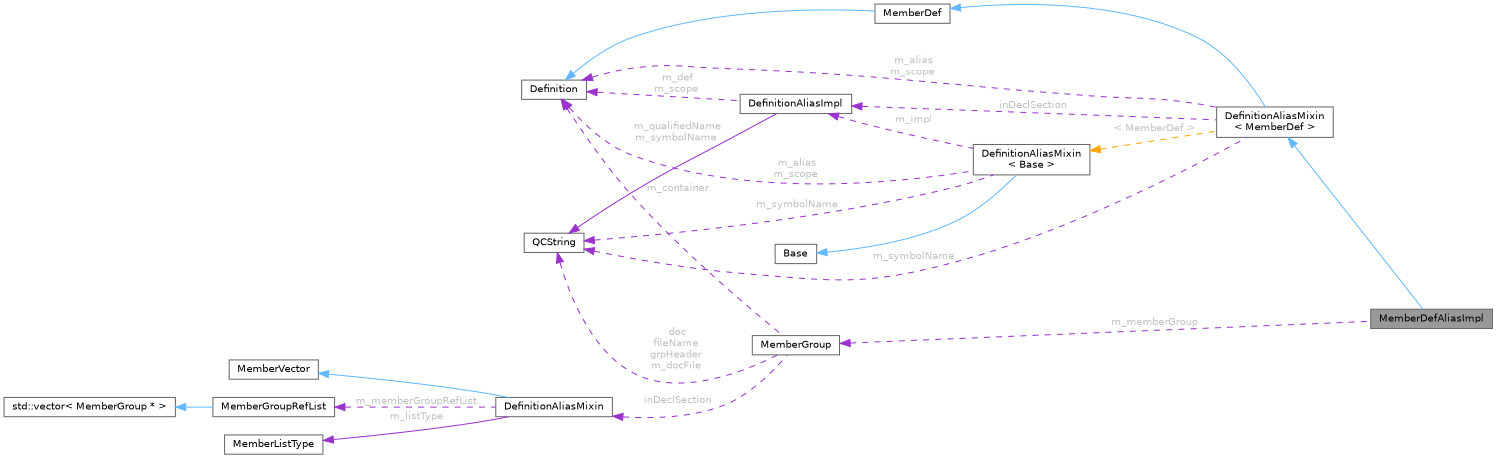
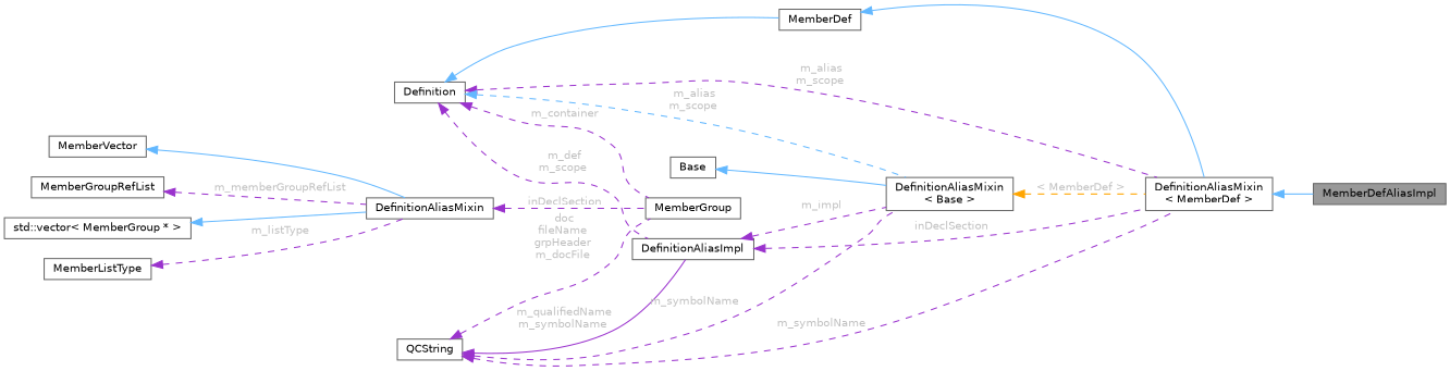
  digraph {
    rankdir=LR
    node [color=gray40 fillcolor=white fontname=Helvetica fontsize=10 shape=box style=filled]
    edge [color=darkorchid3 dir=back fontname=Helvetica fontsize=10 labelfontname=Helvetica labelfontsize=10 style=dashed fontcolor=grey]
    n1 [fillcolor=grey60 fontcolor=black height=0.2 label=MemberDefAliasImpl width=0.4]
    n2 [height=0.2 label="DefinitionAliasMixin\l\< MemberDef \>" width=0.4]
    n3 [height=0.2 label=MemberDef width=0.4]
    n4 [height=0.2 label=Definition width=0.4]
    n5 [height=0.2 label=DefinitionAliasImpl width=0.4]
    n6 [height=0.2 label="DefinitionAliasMixin\l\< Base \>" width=0.4]
    n7 [height=0.2 label=MemberGroup width=0.4]
    n8 [height=0.2 label=QCString width=0.4]
    n9 [height=0.2 label=Base width=0.4]
    n10 [height=0.2 label=DefinitionAliasMixin width=0.4]
    n11 [height=0.2 label=MemberVector width=0.4]
    n12 [height=0.2 label=MemberGroupRefList width=0.4]
    n13 [height=0.2 label="std::vector\< MemberGroup * \>" width=0.4]
    n14 [height=0.2 label=MemberListType width=0.4]
    n2 -> n1 [color=steelblue1 style=solid fontcolor=""]
    n3 -> n2 [color=steelblue1 style=solid fontcolor=""]
    n4 -> n2 [label=" m_alias\nm_scope"]
    n4 -> n3 [color=steelblue1 style=solid fontcolor=""]
    n4 -> n5 [label=" m_def\nm_scope"]
-   n4 -> n6 [label=" m_alias\nm_scope"]
+   n4 -> n6 [color=steelblue1 label=" m_alias\nm_scope"]
    n4 -> n7 [label=" m_container"]
    n5 -> n2 [label=" inDeclSection"]
    n5 -> n6 [label=" m_impl"]
    n6 -> n2 [color=orange label=" \< MemberDef \>"]
-   n7 -> n1 [label=" m_memberGroup"]
    n8 -> n2 [label=" m_symbolName"]
    n8 -> n5 [label=" m_qualifiedName\nm_symbolName" style=solid]
    n8 -> n6 [label=" m_symbolName"]
    n8 -> n7 [label=" doc\nfileName\ngrpHeader\nm_docFile"]
    n9 -> n6 [color=steelblue1 style=solid fontcolor=""]
    n10 -> n7 [label=" inDeclSection"]
    n11 -> n10 [color=steelblue1 style=solid fontcolor=""]
    n12 -> n10 [label=" m_memberGroupRefList"]
-   n13 -> n12 [color=steelblue1 style=solid fontcolor=""]
-   n14 -> n10 [label=" m_listType" style=solid]
+   n13 -> n10 [color=steelblue1 style=solid fontcolor=""]
+   n14 -> n10 [label=" m_listType"]
  }
